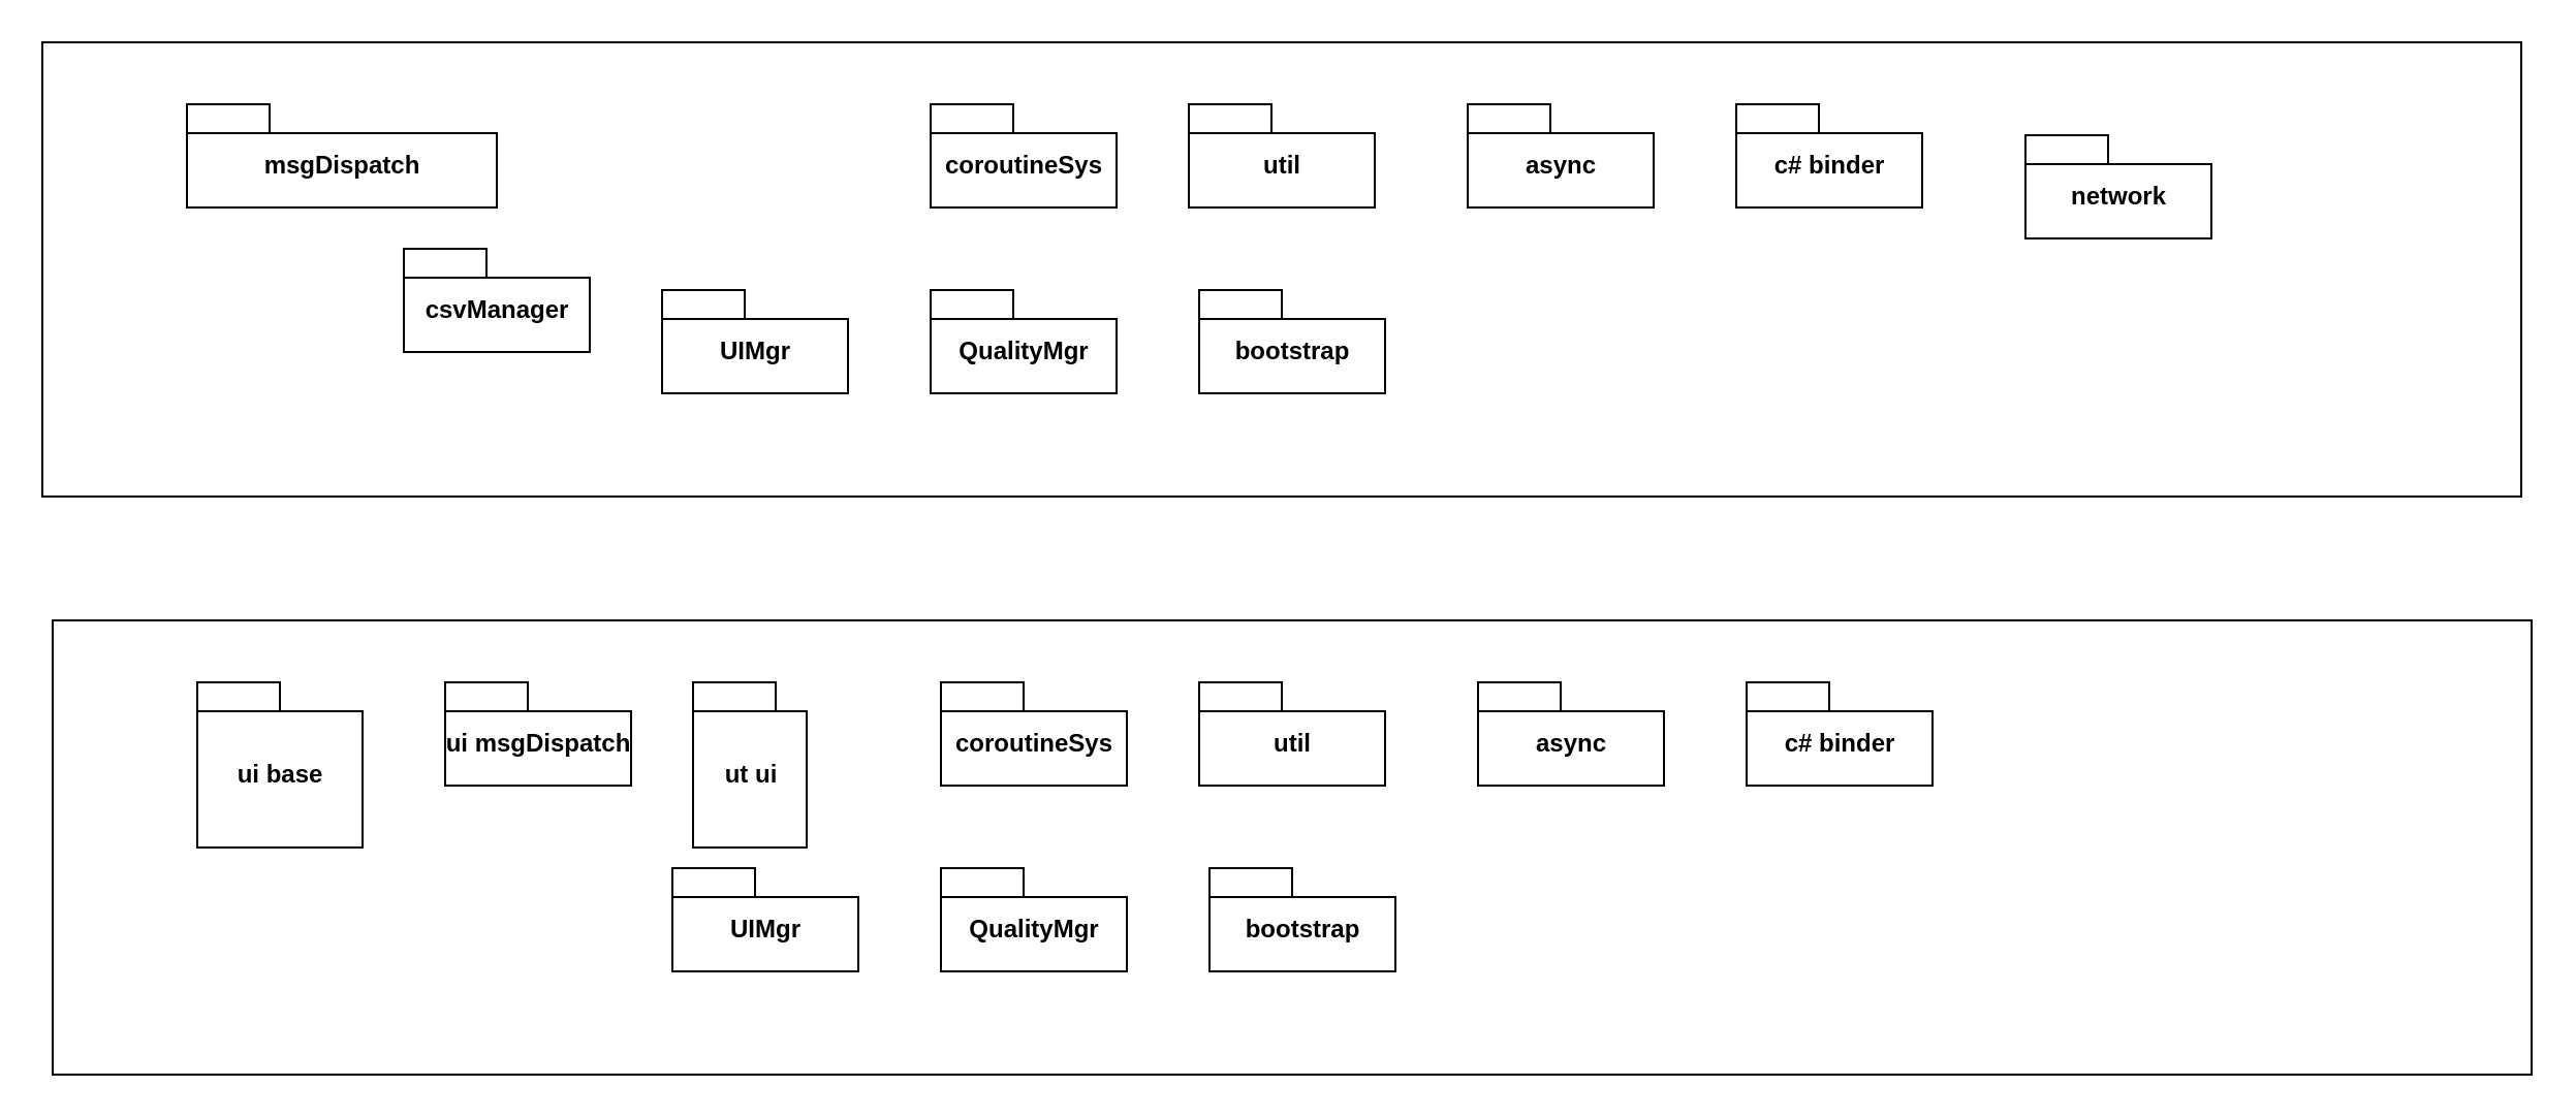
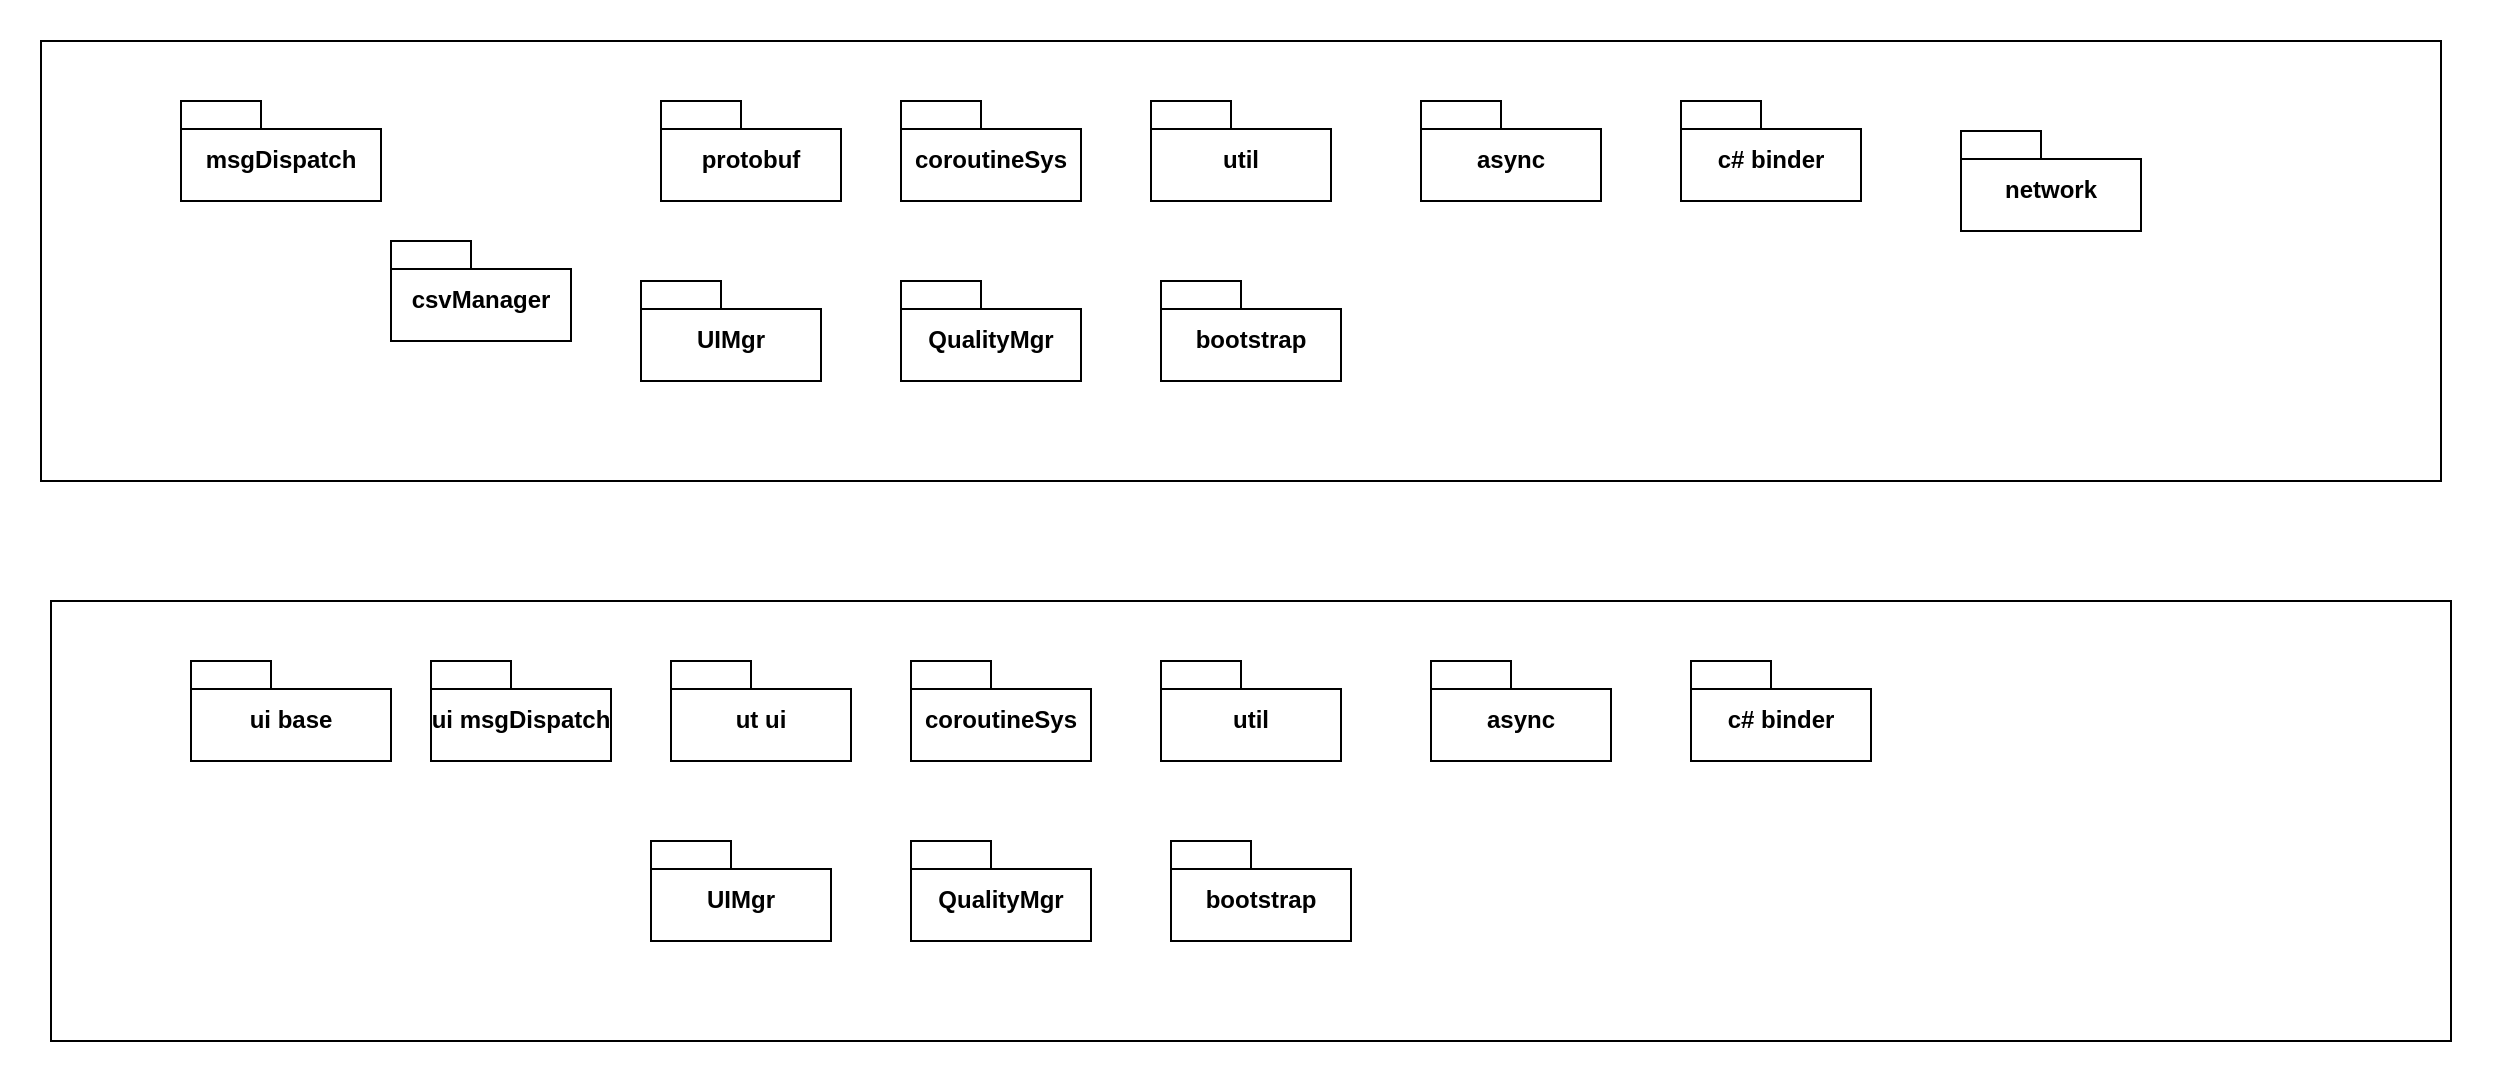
  <mxCell id="0" />
  <mxCell id="1" parent="0" />
  <mxCell id="2" value="" style="rounded=0;whiteSpace=wrap;html=1;" vertex="1" parent="1"><mxGeometry x="20" y="20" width="1200" height="220" as="geometry" /></mxCell>
- <mxCell id="3" value="msgDispatch" style="shape=folder;fontStyle=1;spacingTop=10;tabWidth=40;tabHeight=14;tabPosition=left;html=1;" vertex="1" parent="1"><mxGeometry x="90" y="50" width="150" height="50" as="geometry" /></mxCell>
+ <mxCell id="3" value="msgDispatch" style="shape=folder;fontStyle=1;spacingTop=10;tabWidth=40;tabHeight=14;tabPosition=left;html=1;" vertex="1" parent="1"><mxGeometry x="90" y="50" width="100" height="50" as="geometry" /></mxCell>
  <mxCell id="4" value="csvManager" style="shape=folder;fontStyle=1;spacingTop=10;tabWidth=40;tabHeight=14;tabPosition=left;html=1;" vertex="1" parent="1"><mxGeometry x="195" y="120" width="90" height="50" as="geometry" /></mxCell>
+ <mxCell id="5" value="protobuf" style="shape=folder;fontStyle=1;spacingTop=10;tabWidth=40;tabHeight=14;tabPosition=left;html=1;" vertex="1" parent="1"><mxGeometry x="330" y="50" width="90" height="50" as="geometry" /></mxCell>
  <mxCell id="6" value="bootstrap" style="shape=folder;fontStyle=1;spacingTop=10;tabWidth=40;tabHeight=14;tabPosition=left;html=1;" vertex="1" parent="1"><mxGeometry x="580" y="140" width="90" height="50" as="geometry" /></mxCell>
  <mxCell id="7" value="coroutineSys" style="shape=folder;fontStyle=1;spacingTop=10;tabWidth=40;tabHeight=14;tabPosition=left;html=1;" vertex="1" parent="1"><mxGeometry x="450" y="50" width="90" height="50" as="geometry" /></mxCell>
  <mxCell id="8" value="util" style="shape=folder;fontStyle=1;spacingTop=10;tabWidth=40;tabHeight=14;tabPosition=left;html=1;" vertex="1" parent="1"><mxGeometry x="575" y="50" width="90" height="50" as="geometry" /></mxCell>
  <mxCell id="9" value="QualityMgr" style="shape=folder;fontStyle=1;spacingTop=10;tabWidth=40;tabHeight=14;tabPosition=left;html=1;" vertex="1" parent="1"><mxGeometry x="450" y="140" width="90" height="50" as="geometry" /></mxCell>
  <mxCell id="10" value="UIMgr" style="shape=folder;fontStyle=1;spacingTop=10;tabWidth=40;tabHeight=14;tabPosition=left;html=1;" vertex="1" parent="1"><mxGeometry x="320" y="140" width="90" height="50" as="geometry" /></mxCell>
  <mxCell id="11" value="async" style="shape=folder;fontStyle=1;spacingTop=10;tabWidth=40;tabHeight=14;tabPosition=left;html=1;" vertex="1" parent="1"><mxGeometry x="710" y="50" width="90" height="50" as="geometry" /></mxCell>
  <mxCell id="12" value="c# binder" style="shape=folder;fontStyle=1;spacingTop=10;tabWidth=40;tabHeight=14;tabPosition=left;html=1;" vertex="1" parent="1"><mxGeometry x="840" y="50" width="90" height="50" as="geometry" /></mxCell>
  <mxCell id="13" value="" style="rounded=0;whiteSpace=wrap;html=1;" vertex="1" parent="1"><mxGeometry x="25" y="300" width="1200" height="220" as="geometry" /></mxCell>
- <mxCell id="14" value="ui base" style="shape=folder;fontStyle=1;spacingTop=10;tabWidth=40;tabHeight=14;tabPosition=left;html=1;" vertex="1" parent="1"><mxGeometry x="95" y="330" width="80" height="80" as="geometry" /></mxCell>
+ <mxCell id="14" value="ui base" style="shape=folder;fontStyle=1;spacingTop=10;tabWidth=40;tabHeight=14;tabPosition=left;html=1;" vertex="1" parent="1"><mxGeometry x="95" y="330" width="100" height="50" as="geometry" /></mxCell>
  <mxCell id="15" value="ui msgDispatch" style="shape=folder;fontStyle=1;spacingTop=10;tabWidth=40;tabHeight=14;tabPosition=left;html=1;" vertex="1" parent="1"><mxGeometry x="215" y="330" width="90" height="50" as="geometry" /></mxCell>
- <mxCell id="16" value="ut ui" style="shape=folder;fontStyle=1;spacingTop=10;tabWidth=40;tabHeight=14;tabPosition=left;html=1;" vertex="1" parent="1"><mxGeometry x="335" y="330" width="55" height="80" as="geometry" /></mxCell>
+ <mxCell id="16" value="ut ui" style="shape=folder;fontStyle=1;spacingTop=10;tabWidth=40;tabHeight=14;tabPosition=left;html=1;" vertex="1" parent="1"><mxGeometry x="335" y="330" width="90" height="50" as="geometry" /></mxCell>
  <mxCell id="17" value="bootstrap" style="shape=folder;fontStyle=1;spacingTop=10;tabWidth=40;tabHeight=14;tabPosition=left;html=1;" vertex="1" parent="1"><mxGeometry x="585" y="420" width="90" height="50" as="geometry" /></mxCell>
  <mxCell id="18" value="coroutineSys" style="shape=folder;fontStyle=1;spacingTop=10;tabWidth=40;tabHeight=14;tabPosition=left;html=1;" vertex="1" parent="1"><mxGeometry x="455" y="330" width="90" height="50" as="geometry" /></mxCell>
  <mxCell id="19" value="util" style="shape=folder;fontStyle=1;spacingTop=10;tabWidth=40;tabHeight=14;tabPosition=left;html=1;" vertex="1" parent="1"><mxGeometry x="580" y="330" width="90" height="50" as="geometry" /></mxCell>
  <mxCell id="20" value="QualityMgr" style="shape=folder;fontStyle=1;spacingTop=10;tabWidth=40;tabHeight=14;tabPosition=left;html=1;" vertex="1" parent="1"><mxGeometry x="455" y="420" width="90" height="50" as="geometry" /></mxCell>
  <mxCell id="21" value="UIMgr" style="shape=folder;fontStyle=1;spacingTop=10;tabWidth=40;tabHeight=14;tabPosition=left;html=1;" vertex="1" parent="1"><mxGeometry x="325" y="420" width="90" height="50" as="geometry" /></mxCell>
  <mxCell id="22" value="async" style="shape=folder;fontStyle=1;spacingTop=10;tabWidth=40;tabHeight=14;tabPosition=left;html=1;" vertex="1" parent="1"><mxGeometry x="715" y="330" width="90" height="50" as="geometry" /></mxCell>
  <mxCell id="23" value="c# binder" style="shape=folder;fontStyle=1;spacingTop=10;tabWidth=40;tabHeight=14;tabPosition=left;html=1;" vertex="1" parent="1"><mxGeometry x="845" y="330" width="90" height="50" as="geometry" /></mxCell>
  <mxCell id="24" value="network" style="shape=folder;fontStyle=1;spacingTop=10;tabWidth=40;tabHeight=14;tabPosition=left;html=1;" vertex="1" parent="1"><mxGeometry x="980" y="65" width="90" height="50" as="geometry" /></mxCell>
